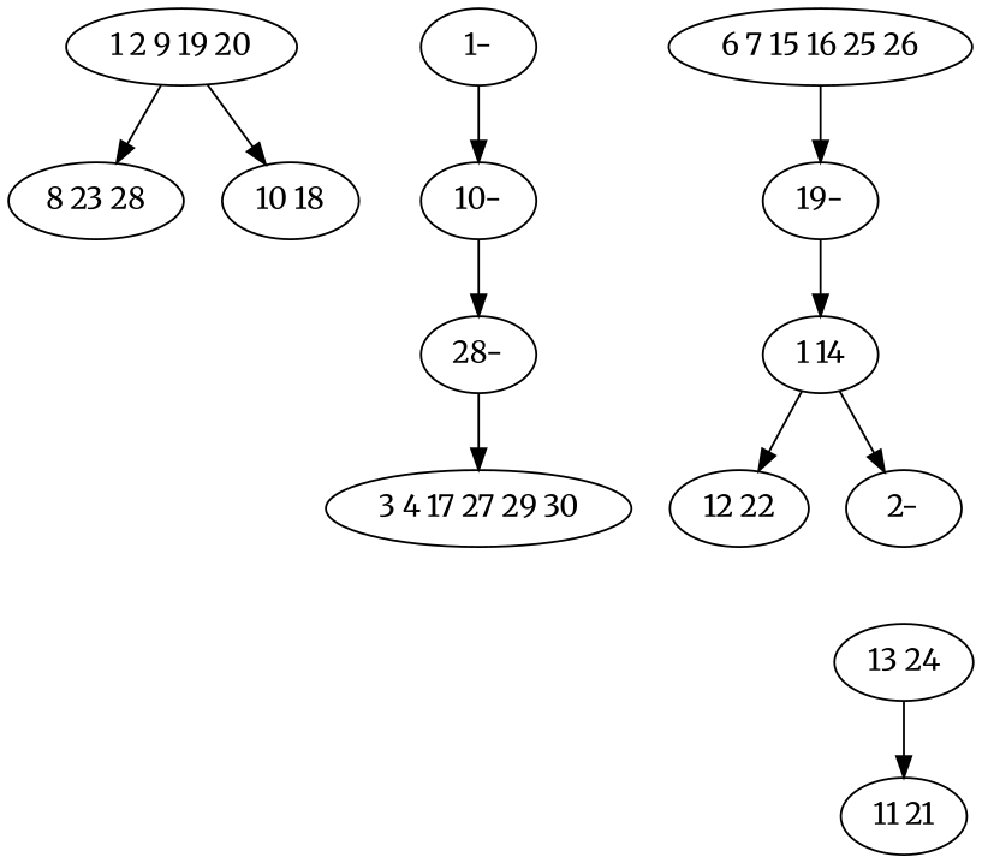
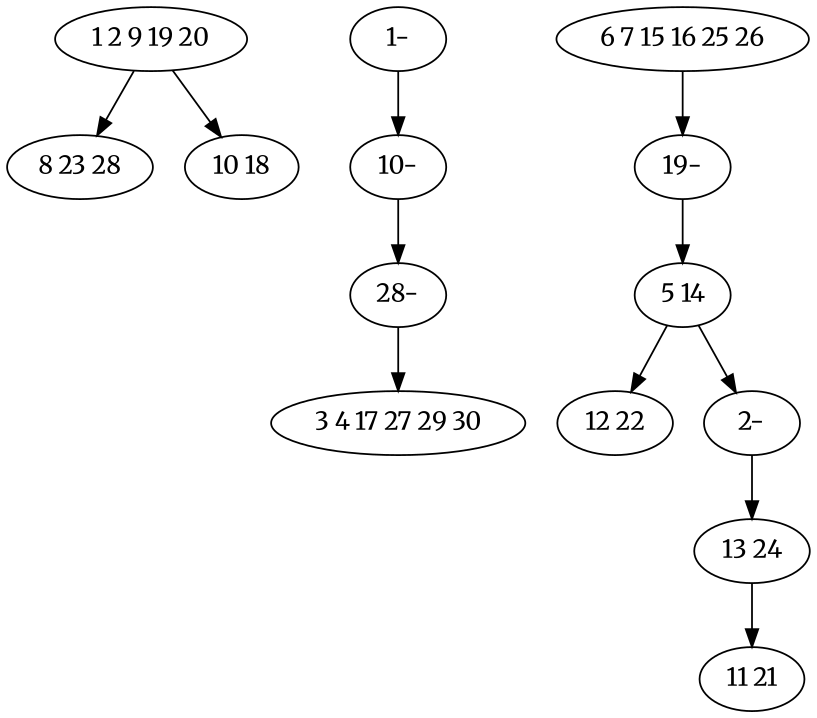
  digraph {
    fontname=Merriweather
    node [fontname=Merriweather]
    edge [fontname=Merriweather]
    n1 [label="1 2 9 19 20"]
    n2 [label="8 23 28"]
    n3 [label="10 18"]
    n4 [label="1-"]
    n5 [label="10-"]
    n6 [label="6 7 15 16 25 26"]
    n7 [label="19-"]
    n8 [label="28-"]
-   n9 [label="1 14"]
+   n9 [label="5 14"]
    n10 [label="12 22"]
    n11 [label="2-"]
    n12 [label="3 4 17 27 29 30"]
    n13 [label="13 24"]
    n14 [label="11 21"]
    n1 -> n2
    n1 -> n3
    n4 -> n5
    n5 -> n8
    n6 -> n7
    n7 -> n9
    n8 -> n12
    n9 -> n10
    n9 -> n11
+   n11 -> n13
    n13 -> n14
  }
